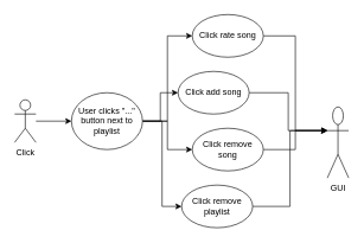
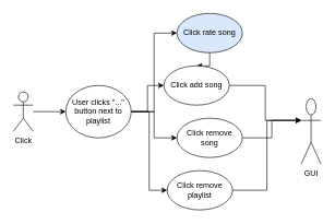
  <mxCell id="0" />
  <mxCell id="1" parent="0" />
  <mxCell id="2" style="edgeStyle=orthogonalEdgeStyle;rounded=0;orthogonalLoop=1;jettySize=auto;html=1;entryX=0;entryY=0.5;entryDx=0;entryDy=0;" edge="1" parent="1" source="3" target="8"><mxGeometry relative="1" as="geometry" /></mxCell>
  <mxCell id="3" value="Click" style="shape=umlActor;verticalLabelPosition=bottom;labelBackgroundColor=#ffffff;verticalAlign=top;html=1;outlineConnect=0;" vertex="1" parent="1"><mxGeometry x="20" y="140" width="30" height="60" as="geometry" /></mxCell>
  <mxCell id="4" style="edgeStyle=orthogonalEdgeStyle;rounded=0;orthogonalLoop=1;jettySize=auto;html=1;entryX=0;entryY=0.5;entryDx=0;entryDy=0;" edge="1" parent="1" source="8" target="12"><mxGeometry relative="1" as="geometry" /></mxCell>
  <mxCell id="5" style="edgeStyle=orthogonalEdgeStyle;rounded=0;orthogonalLoop=1;jettySize=auto;html=1;entryX=0;entryY=0.5;entryDx=0;entryDy=0;" edge="1" parent="1" source="8" target="14"><mxGeometry relative="1" as="geometry" /></mxCell>
  <mxCell id="6" style="edgeStyle=orthogonalEdgeStyle;rounded=0;orthogonalLoop=1;jettySize=auto;html=1;entryX=0;entryY=0.5;entryDx=0;entryDy=0;" edge="1" parent="1" source="8" target="16"><mxGeometry relative="1" as="geometry" /></mxCell>
  <mxCell id="7" style="edgeStyle=orthogonalEdgeStyle;rounded=0;orthogonalLoop=1;jettySize=auto;html=1;entryX=0;entryY=0.5;entryDx=0;entryDy=0;" edge="1" parent="1" source="8" target="10"><mxGeometry relative="1" as="geometry" /></mxCell>
  <mxCell id="8" value="User clicks &quot;...&quot; button next to playlist" style="ellipse;whiteSpace=wrap;html=1;" vertex="1" parent="1"><mxGeometry x="100" y="130" width="100" height="80" as="geometry" /></mxCell>
- <mxCell id="9" style="edgeStyle=orthogonalEdgeStyle;rounded=0;orthogonalLoop=1;jettySize=auto;html=1;entryX=0;entryY=0.333;entryDx=0;entryDy=0;entryPerimeter=0;" edge="1" parent="1" source="10" target="17"><mxGeometry relative="1" as="geometry" /></mxCell>
- <mxCell id="10" value="Click rate song" style="ellipse;whiteSpace=wrap;html=1;" vertex="1" parent="1"><mxGeometry x="270" y="20" width="100" height="60" as="geometry" /></mxCell>
+ <mxCell id="9" style="edgeStyle=orthogonalEdgeStyle;rounded=0;orthogonalLoop=1;jettySize=auto;html=1;" edge="1" parent="1" source="10" target="12"><mxGeometry relative="1" as="geometry" /></mxCell>
+ <mxCell id="10" value="Click rate song" style="ellipse;whiteSpace=wrap;html=1;fillColor=#dae8fc;" vertex="1" parent="1"><mxGeometry x="270" y="20" width="100" height="60" as="geometry" /></mxCell>
  <mxCell id="11" style="edgeStyle=orthogonalEdgeStyle;rounded=0;orthogonalLoop=1;jettySize=auto;html=1;exitX=1;exitY=0.5;exitDx=0;exitDy=0;entryX=0;entryY=0.333;entryDx=0;entryDy=0;entryPerimeter=0;" edge="1" parent="1" source="12" target="17"><mxGeometry relative="1" as="geometry" /></mxCell>
  <mxCell id="12" value="Click add song" style="ellipse;whiteSpace=wrap;html=1;" vertex="1" parent="1"><mxGeometry x="250" y="100" width="100" height="60" as="geometry" /></mxCell>
  <mxCell id="13" style="edgeStyle=orthogonalEdgeStyle;rounded=0;orthogonalLoop=1;jettySize=auto;html=1;entryX=0;entryY=0.333;entryDx=0;entryDy=0;entryPerimeter=0;" edge="1" parent="1" source="14" target="17"><mxGeometry relative="1" as="geometry" /></mxCell>
  <mxCell id="14" value="Click remove song" style="ellipse;whiteSpace=wrap;html=1;" vertex="1" parent="1"><mxGeometry x="270" y="180" width="100" height="60" as="geometry" /></mxCell>
  <mxCell id="15" style="edgeStyle=orthogonalEdgeStyle;rounded=0;orthogonalLoop=1;jettySize=auto;html=1;entryX=0;entryY=0.333;entryDx=0;entryDy=0;entryPerimeter=0;" edge="1" parent="1" source="16" target="17"><mxGeometry relative="1" as="geometry" /></mxCell>
  <mxCell id="16" value="Click remove playlist" style="ellipse;whiteSpace=wrap;html=1;" vertex="1" parent="1"><mxGeometry x="255" y="260" width="100" height="60" as="geometry" /></mxCell>
  <mxCell id="17" value="GUI" style="shape=umlActor;verticalLabelPosition=bottom;labelBackgroundColor=#ffffff;verticalAlign=top;html=1;outlineConnect=0;" vertex="1" parent="1"><mxGeometry x="460" y="150" width="30" height="100" as="geometry" /></mxCell>
